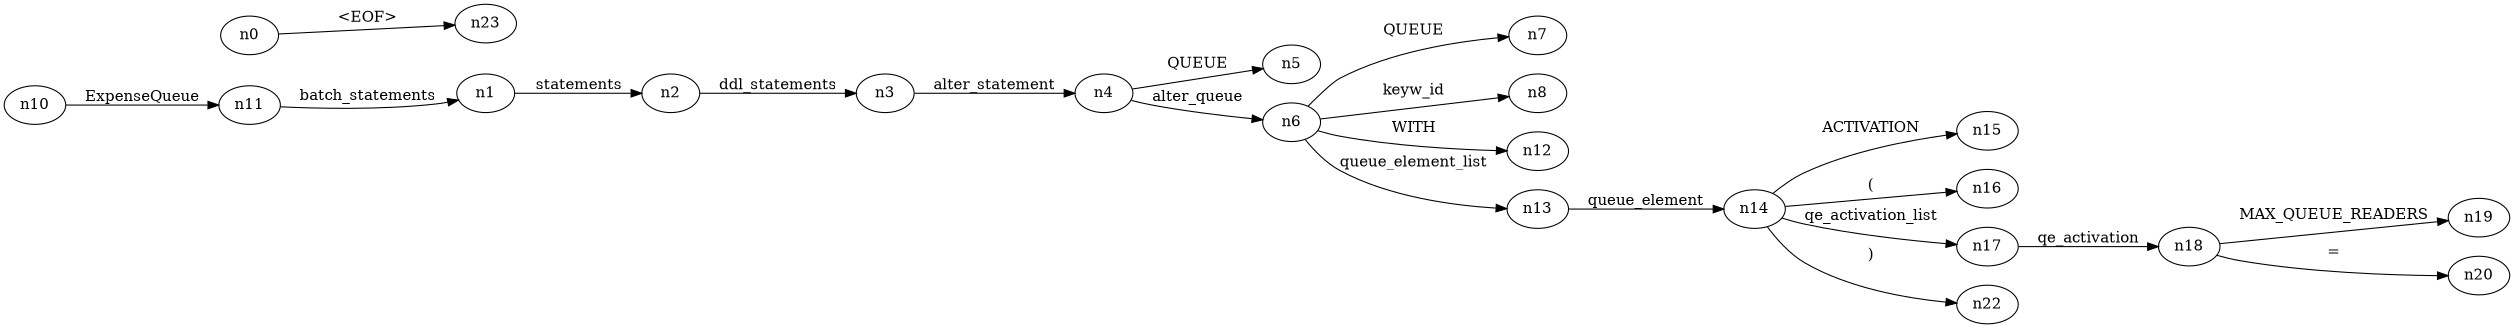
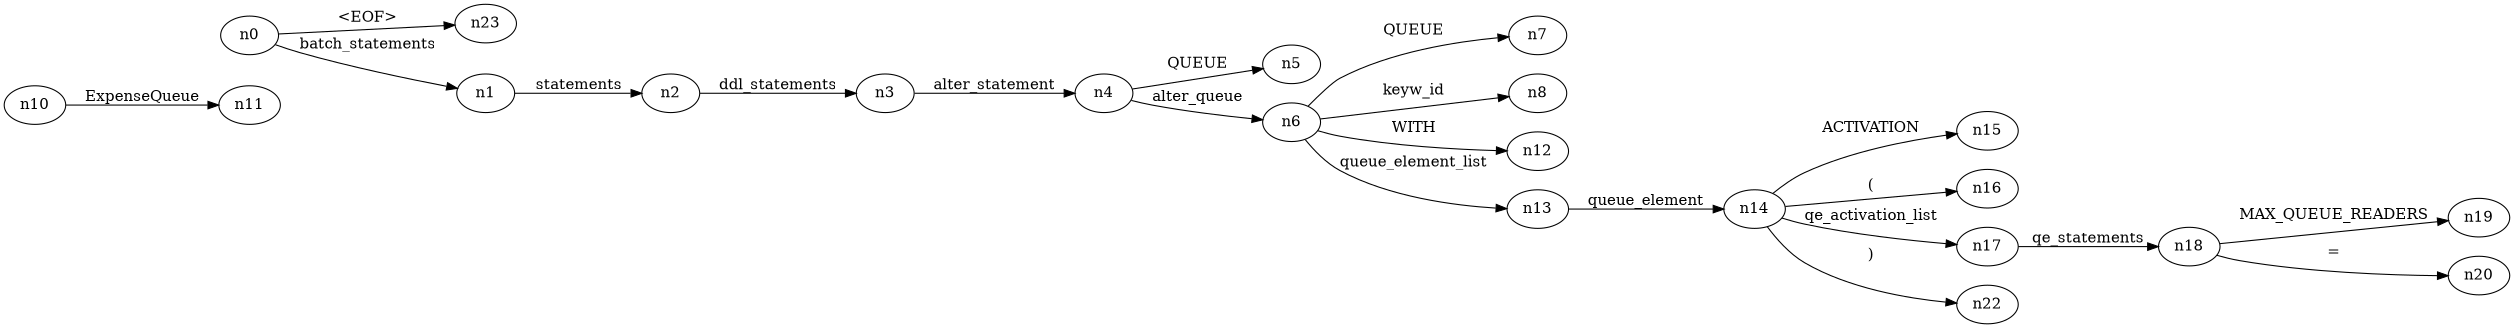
  digraph {
    rankdir=LR
    n0
    n1
    n23
    n2
    n3
    n4
    n5
    n6
    n7
    n8
    n12
    n13
    n14
    n10
    n11
    n15
    n16
    n17
    n22
    n18
    n19
    n20
-   n11 -> n1 [label=batch_statements]
+   n0 -> n1 [label=batch_statements]
    n0 -> n23 [label="<EOF>"]
    n1 -> n2 [label=statements]
    n2 -> n3 [label=ddl_statements]
    n3 -> n4 [label=alter_statement]
    n4 -> n5 [label=QUEUE]
    n4 -> n6 [label=alter_queue]
    n6 -> n7 [label=QUEUE]
    n6 -> n8 [label=keyw_id]
    n6 -> n12 [label=WITH]
    n6 -> n13 [label=queue_element_list]
    n13 -> n14 [label=queue_element]
    n14 -> n15 [label=ACTIVATION]
    n14 -> n16 [label="("]
    n14 -> n17 [label=qe_activation_list]
    n14 -> n22 [label=")"]
    n10 -> n11 [label=ExpenseQueue]
-   n17 -> n18 [label=qe_activation]
+   n17 -> n18 [label=qe_statements]
    n18 -> n19 [label=MAX_QUEUE_READERS]
    n18 -> n20 [label="="]
  }
